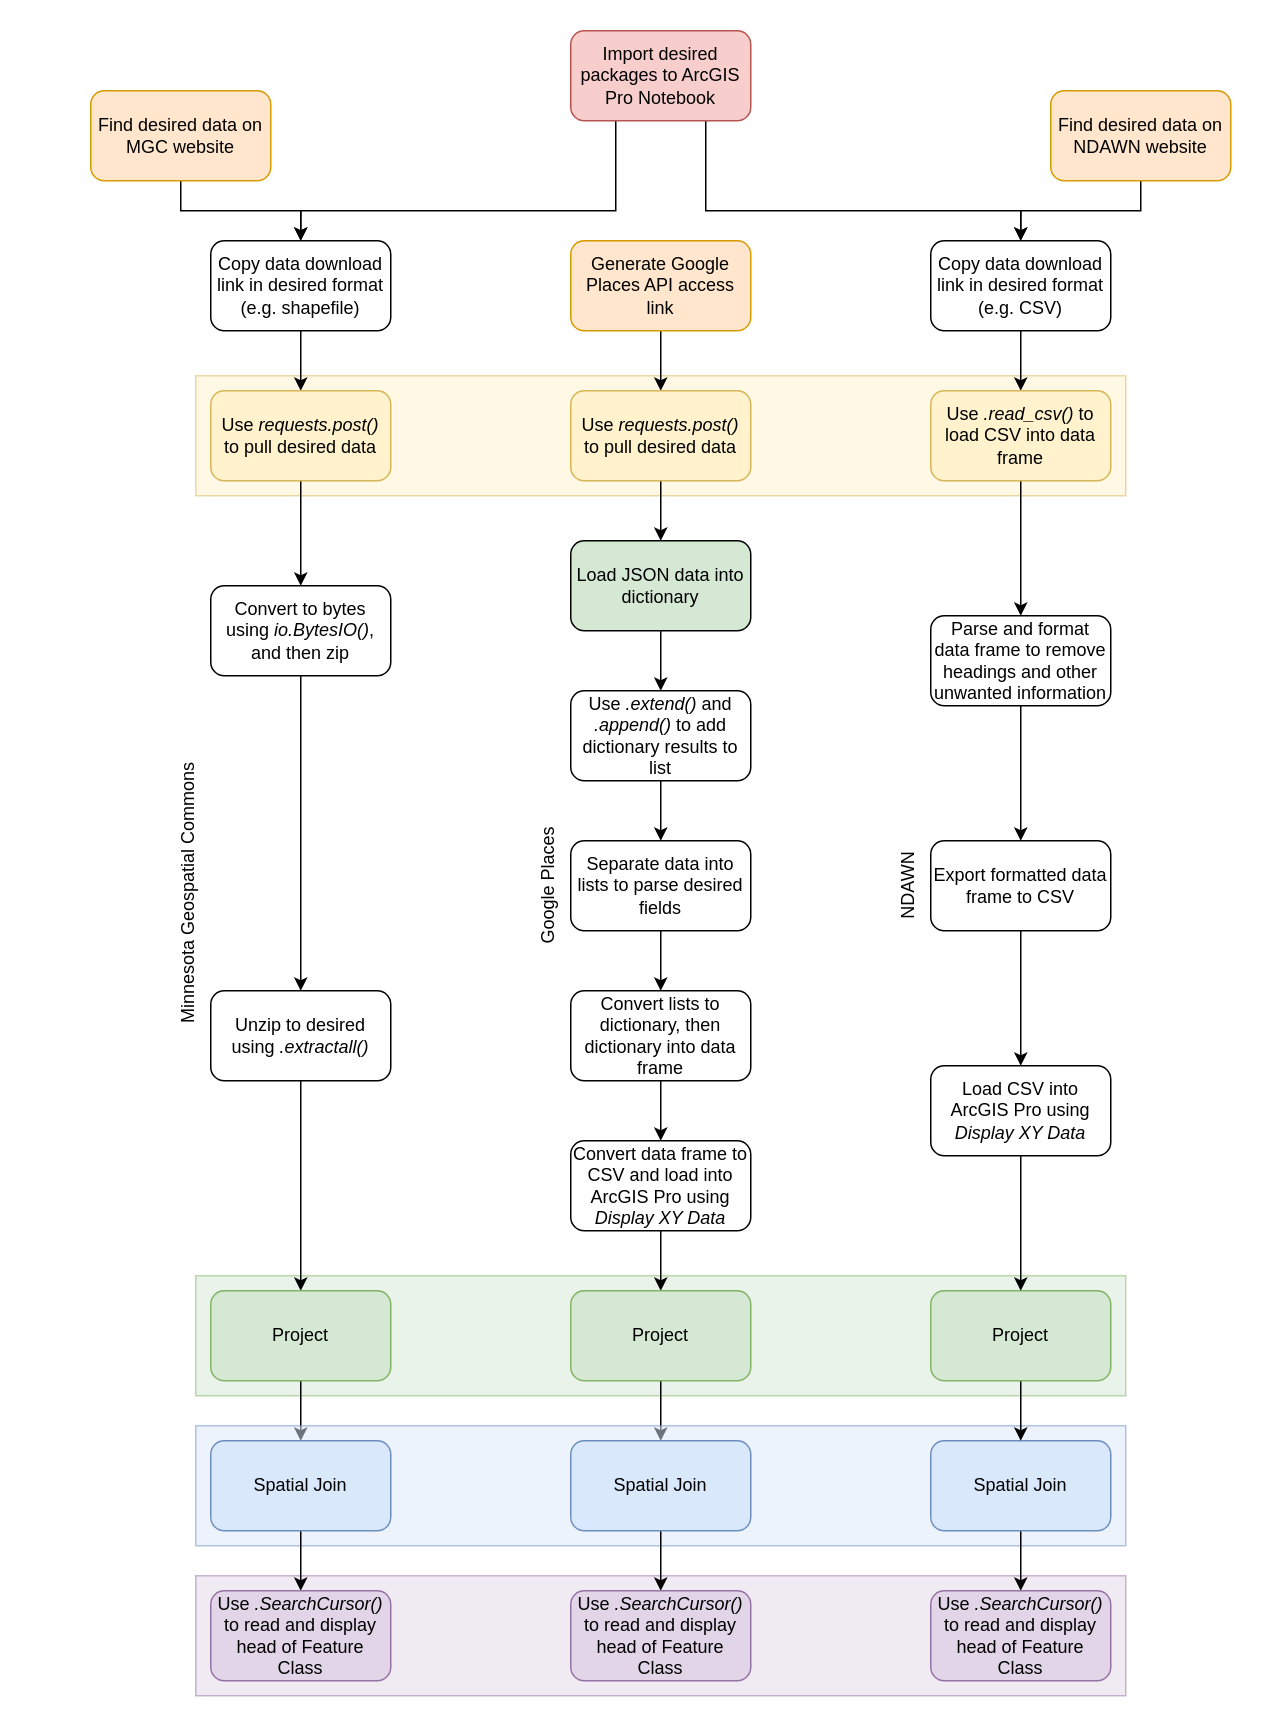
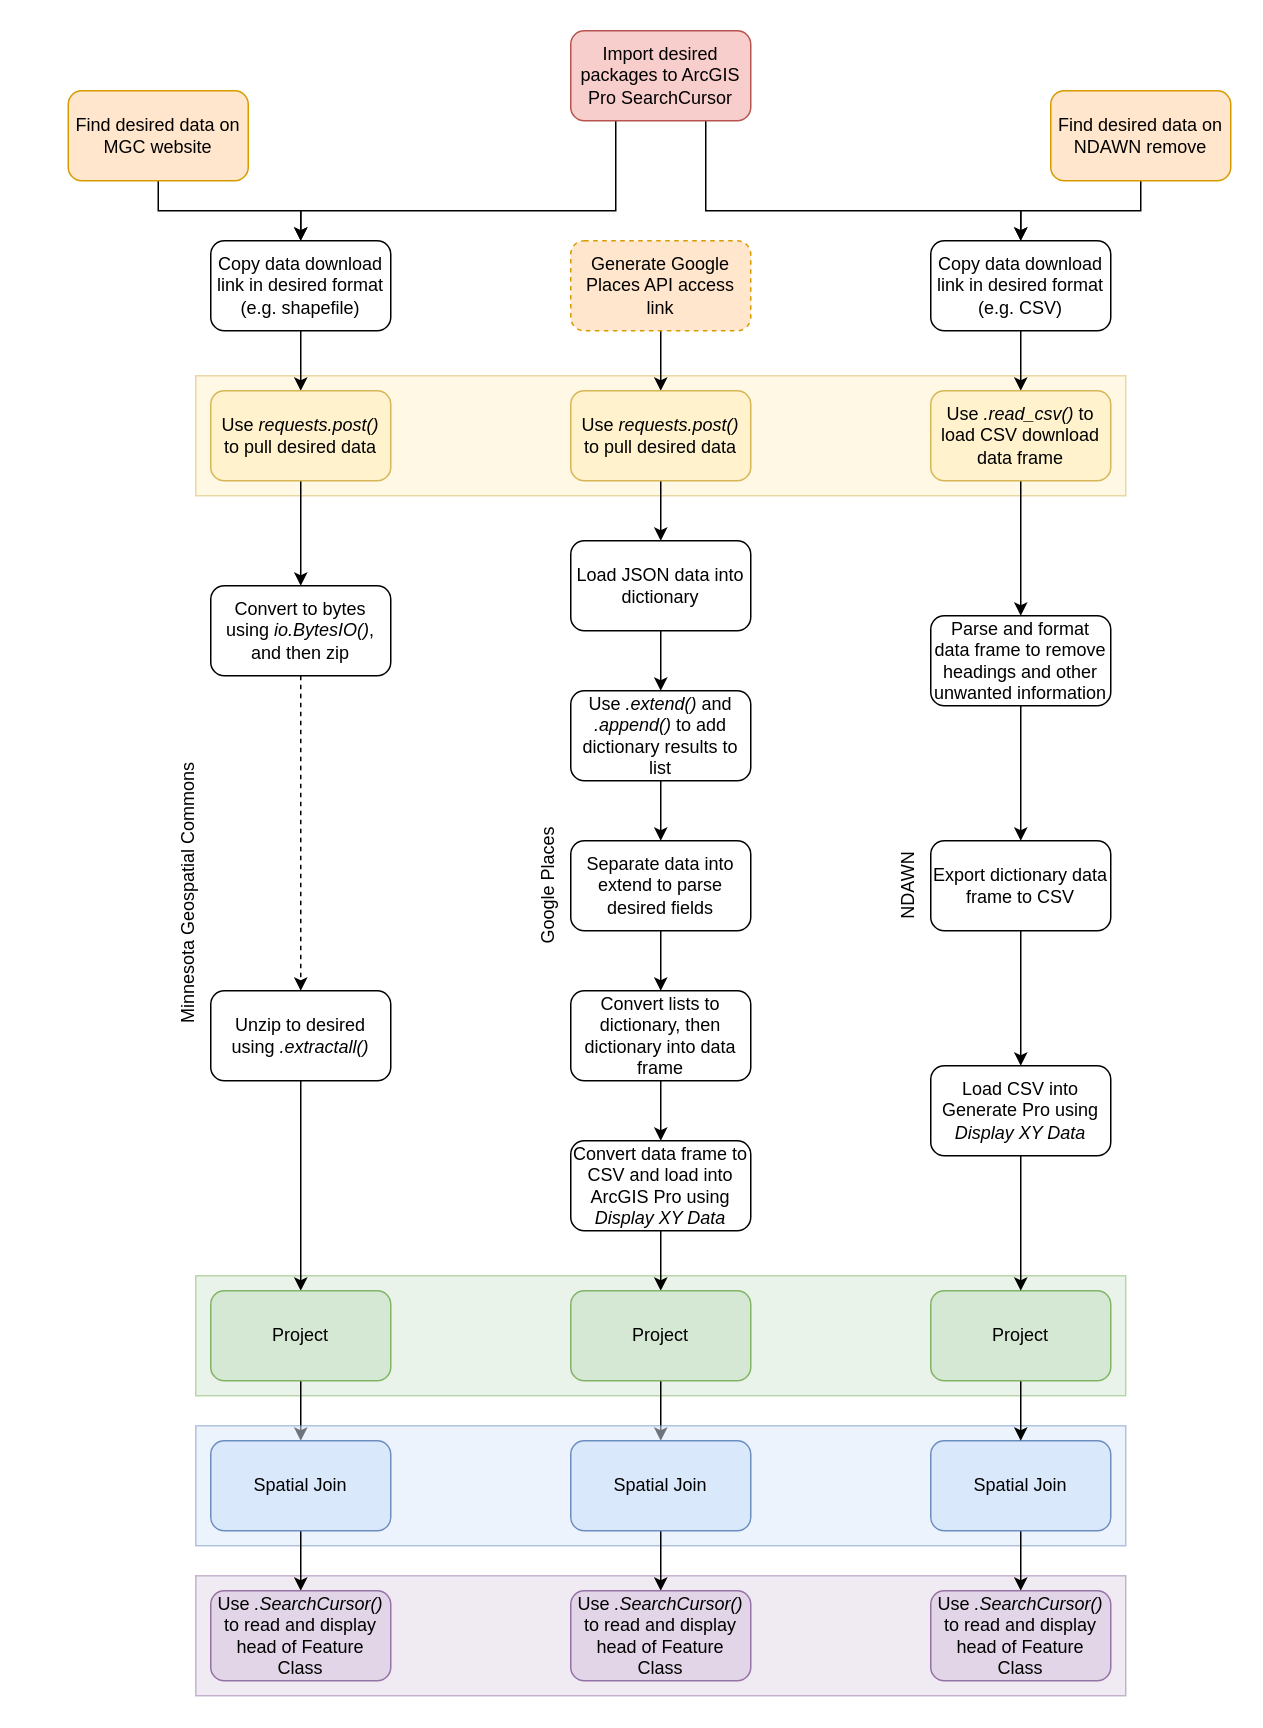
  <mxCell id="0" />
  <mxCell id="1" parent="0" />
  <mxCell id="2" value="" style="rounded=0;whiteSpace=wrap;html=1;align=center;fillColor=#e1d5e7;strokeColor=#9673a6;opacity=50;" vertex="1" parent="1"><mxGeometry x="130" y="1050" width="620" height="80" as="geometry" /></mxCell>
  <mxCell id="3" value="" style="rounded=0;whiteSpace=wrap;html=1;align=center;fillColor=#d5e8d4;strokeColor=#82b366;opacity=50;" vertex="1" parent="1"><mxGeometry x="130" y="850" width="620" height="80" as="geometry" /></mxCell>
  <mxCell id="4" value="" style="rounded=0;whiteSpace=wrap;html=1;align=center;fillColor=#fff2cc;strokeColor=#d6b656;opacity=50;" vertex="1" parent="1"><mxGeometry x="130" y="250" width="620" height="80" as="geometry" /></mxCell>
  <mxCell id="5" value="Minnesota Geospatial Commons" style="text;html=1;strokeColor=none;fillColor=none;align=center;verticalAlign=middle;whiteSpace=wrap;rounded=0;rotation=-90;" vertex="1" parent="1"><mxGeometry y="585" width="210" height="20" as="geometry" x="20" /></mxCell>
  <mxCell id="6" style="edgeStyle=orthogonalEdgeStyle;rounded=0;orthogonalLoop=1;jettySize=auto;html=1;entryX=0.5;entryY=0;entryDx=0;entryDy=0;" edge="1" parent="1" source="7" target="16"><mxGeometry relative="1" as="geometry" /></mxCell>
- <mxCell id="7" value="Find desired data on MGC website" style="rounded=1;whiteSpace=wrap;html=1;fillColor=#ffe6cc;strokeColor=#d79b00;" vertex="1" parent="1"><mxGeometry x="60" y="60" width="120" height="60" as="geometry" /></mxCell>
+ <mxCell id="7" value="Find desired data on MGC website" style="rounded=1;whiteSpace=wrap;html=1;fillColor=#ffe6cc;strokeColor=#d79b00;" vertex="1" parent="1"><mxGeometry x="45" y="60" width="120" height="60" as="geometry" /></mxCell>
  <mxCell id="8" value="" style="edgeStyle=orthogonalEdgeStyle;rounded=0;orthogonalLoop=1;jettySize=auto;html=1;" edge="1" parent="1" source="9" target="22"><mxGeometry relative="1" as="geometry" /></mxCell>
- <mxCell id="9" value="Generate Google Places API access link" style="rounded=1;whiteSpace=wrap;html=1;fillColor=#ffe6cc;strokeColor=#d79b00;" vertex="1" parent="1"><mxGeometry x="380" y="160" width="120" height="60" as="geometry" /></mxCell>
+ <mxCell id="9" value="Generate Google Places API access link" style="rounded=1;whiteSpace=wrap;html=1;fillColor=#ffe6cc;strokeColor=#d79b00;dashed=1;" vertex="1" parent="1"><mxGeometry x="380" y="160" width="120" height="60" as="geometry" /></mxCell>
  <mxCell id="10" style="edgeStyle=orthogonalEdgeStyle;rounded=0;orthogonalLoop=1;jettySize=auto;html=1;exitX=0.5;exitY=1;exitDx=0;exitDy=0;entryX=0.5;entryY=0;entryDx=0;entryDy=0;" edge="1" parent="1" source="11" target="18"><mxGeometry relative="1" as="geometry" /></mxCell>
- <mxCell id="11" value="Find desired data on NDAWN website" style="rounded=1;whiteSpace=wrap;html=1;fillColor=#ffe6cc;strokeColor=#d79b00;" vertex="1" parent="1"><mxGeometry x="700" y="60" width="120" height="60" as="geometry" /></mxCell>
+ <mxCell id="11" value="Find desired data on NDAWN remove" style="rounded=1;whiteSpace=wrap;html=1;fillColor=#ffe6cc;strokeColor=#d79b00;" vertex="1" parent="1"><mxGeometry x="700" y="60" width="120" height="60" as="geometry" /></mxCell>
  <mxCell id="12" style="edgeStyle=orthogonalEdgeStyle;rounded=0;orthogonalLoop=1;jettySize=auto;html=1;" edge="1" parent="1" source="14" target="16"><mxGeometry relative="1" as="geometry"><Array as="points"><mxPoint x="410" y="140" /><mxPoint x="200" y="140" /></Array></mxGeometry></mxCell>
  <mxCell id="13" style="edgeStyle=orthogonalEdgeStyle;rounded=0;orthogonalLoop=1;jettySize=auto;html=1;exitX=0.75;exitY=1;exitDx=0;exitDy=0;entryX=0.5;entryY=0;entryDx=0;entryDy=0;" edge="1" parent="1" source="14" target="18"><mxGeometry relative="1" as="geometry"><Array as="points"><mxPoint x="470" y="140" /><mxPoint x="680" y="140" /></Array></mxGeometry></mxCell>
- <mxCell id="14" value="Import desired packages to ArcGIS Pro Notebook" style="rounded=1;whiteSpace=wrap;html=1;fillColor=#f8cecc;strokeColor=#b85450;" vertex="1" parent="1"><mxGeometry x="380" y="20" width="120" height="60" as="geometry" /></mxCell>
+ <mxCell id="14" value="Import desired packages to ArcGIS Pro SearchCursor" style="rounded=1;whiteSpace=wrap;html=1;fillColor=#f8cecc;strokeColor=#b85450;" vertex="1" parent="1"><mxGeometry x="380" y="20" width="120" height="60" as="geometry" /></mxCell>
  <mxCell id="15" value="" style="edgeStyle=orthogonalEdgeStyle;rounded=0;orthogonalLoop=1;jettySize=auto;html=1;" edge="1" parent="1" source="16" target="20"><mxGeometry relative="1" as="geometry" /></mxCell>
  <mxCell id="16" value="Copy data download link in desired format (e.g. shapefile)" style="rounded=1;whiteSpace=wrap;html=1;" vertex="1" parent="1"><mxGeometry x="140" y="160" width="120" height="60" as="geometry" /></mxCell>
  <mxCell id="17" value="" style="edgeStyle=orthogonalEdgeStyle;rounded=0;orthogonalLoop=1;jettySize=auto;html=1;" edge="1" parent="1" source="18" target="24"><mxGeometry relative="1" as="geometry" /></mxCell>
  <mxCell id="18" value="Copy data download link in desired format&lt;br&gt;(e.g. CSV)" style="rounded=1;whiteSpace=wrap;html=1;" vertex="1" parent="1"><mxGeometry x="620" y="160" width="120" height="60" as="geometry" /></mxCell>
  <mxCell id="19" value="" style="edgeStyle=orthogonalEdgeStyle;rounded=0;orthogonalLoop=1;jettySize=auto;html=1;" edge="1" parent="1" source="20" target="26"><mxGeometry relative="1" as="geometry" /></mxCell>
  <mxCell id="20" value="Use &lt;i&gt;requests.post()&lt;/i&gt; to pull desired data" style="rounded=1;whiteSpace=wrap;html=1;fillColor=#fff2cc;strokeColor=#d6b656;" vertex="1" parent="1"><mxGeometry x="140" y="260" width="120" height="60" as="geometry" /></mxCell>
  <mxCell id="21" value="" style="edgeStyle=orthogonalEdgeStyle;rounded=0;orthogonalLoop=1;jettySize=auto;html=1;" edge="1" parent="1" source="22" target="30"><mxGeometry relative="1" as="geometry" /></mxCell>
  <mxCell id="22" value="Use &lt;i&gt;requests.post()&lt;/i&gt; to pull desired data" style="rounded=1;whiteSpace=wrap;html=1;fillColor=#fff2cc;strokeColor=#d6b656;" vertex="1" parent="1"><mxGeometry x="380" y="260" width="120" height="60" as="geometry" /></mxCell>
  <mxCell id="23" value="" style="edgeStyle=orthogonalEdgeStyle;rounded=0;orthogonalLoop=1;jettySize=auto;html=1;" edge="1" parent="1" source="24" target="55"><mxGeometry relative="1" as="geometry" /></mxCell>
- <mxCell id="24" value="Use &lt;i&gt;.read_csv()&lt;/i&gt; to load CSV into data frame" style="rounded=1;whiteSpace=wrap;html=1;fillColor=#fff2cc;strokeColor=#d6b656;" vertex="1" parent="1"><mxGeometry x="620" y="260" width="120" height="60" as="geometry" /></mxCell>
- <mxCell id="25" value="" style="edgeStyle=orthogonalEdgeStyle;rounded=0;orthogonalLoop=1;jettySize=auto;html=1;" edge="1" parent="1" source="26" target="28"><mxGeometry relative="1" as="geometry" /></mxCell>
+ <mxCell id="24" value="Use &lt;i&gt;.read_csv()&lt;/i&gt; to load CSV download data frame" style="rounded=1;whiteSpace=wrap;html=1;fillColor=#fff2cc;strokeColor=#d6b656;" vertex="1" parent="1"><mxGeometry x="620" y="260" width="120" height="60" as="geometry" /></mxCell>
+ <mxCell id="25" value="" style="edgeStyle=orthogonalEdgeStyle;rounded=0;orthogonalLoop=1;jettySize=auto;html=1;dashed=1;" edge="1" parent="1" source="26" target="28"><mxGeometry relative="1" as="geometry" /></mxCell>
  <mxCell id="26" value="Convert to bytes using &lt;i&gt;io.BytesIO()&lt;/i&gt;, and then zip" style="rounded=1;whiteSpace=wrap;html=1;" vertex="1" parent="1"><mxGeometry x="140" y="390" width="120" height="60" as="geometry" /></mxCell>
  <mxCell id="27" style="edgeStyle=orthogonalEdgeStyle;rounded=0;orthogonalLoop=1;jettySize=auto;html=1;exitX=0.5;exitY=1;exitDx=0;exitDy=0;" edge="1" parent="1" source="28" target="38"><mxGeometry relative="1" as="geometry" /></mxCell>
  <mxCell id="28" value="Unzip to desired using &lt;i&gt;.extractall()&lt;/i&gt;" style="rounded=1;whiteSpace=wrap;html=1;" vertex="1" parent="1"><mxGeometry x="140" y="660" width="120" height="60" as="geometry" /></mxCell>
  <mxCell id="29" value="" style="edgeStyle=orthogonalEdgeStyle;rounded=0;orthogonalLoop=1;jettySize=auto;html=1;" edge="1" parent="1" source="30" target="34"><mxGeometry relative="1" as="geometry" /></mxCell>
- <mxCell id="30" value="Load JSON data into dictionary" style="rounded=1;whiteSpace=wrap;html=1;fillColor=#d5e8d4;" vertex="1" parent="1"><mxGeometry x="380" y="360" width="120" height="60" as="geometry" /></mxCell>
+ <mxCell id="30" value="Load JSON data into dictionary" style="rounded=1;whiteSpace=wrap;html=1;" vertex="1" parent="1"><mxGeometry x="380" y="360" width="120" height="60" as="geometry" /></mxCell>
  <mxCell id="31" value="Google Places" style="text;html=1;strokeColor=none;fillColor=none;align=center;verticalAlign=middle;whiteSpace=wrap;rounded=0;rotation=-90;" vertex="1" parent="1"><mxGeometry x="260" y="580" width="210" height="20" as="geometry" /></mxCell>
  <mxCell id="32" value="NDAWN" style="text;html=1;strokeColor=none;fillColor=none;align=center;verticalAlign=middle;whiteSpace=wrap;rounded=0;rotation=-90;" vertex="1" parent="1"><mxGeometry x="500" y="580" width="210" height="20" as="geometry" /></mxCell>
  <mxCell id="33" value="" style="edgeStyle=orthogonalEdgeStyle;rounded=0;orthogonalLoop=1;jettySize=auto;html=1;" edge="1" parent="1" source="34" target="36"><mxGeometry relative="1" as="geometry" /></mxCell>
  <mxCell id="34" value="Use &lt;i&gt;.extend()&lt;/i&gt; and &lt;i&gt;.append()&lt;/i&gt; to add dictionary results to list" style="rounded=1;whiteSpace=wrap;html=1;" vertex="1" parent="1"><mxGeometry x="380" y="460" width="120" height="60" as="geometry" /></mxCell>
  <mxCell id="35" value="" style="edgeStyle=orthogonalEdgeStyle;rounded=0;orthogonalLoop=1;jettySize=auto;html=1;" edge="1" parent="1" source="36" target="40"><mxGeometry relative="1" as="geometry" /></mxCell>
- <mxCell id="36" value="Separate data into lists to parse desired fields" style="rounded=1;whiteSpace=wrap;html=1;" vertex="1" parent="1"><mxGeometry x="380" y="560" width="120" height="60" as="geometry" /></mxCell>
+ <mxCell id="36" value="Separate data into extend to parse desired fields" style="rounded=1;whiteSpace=wrap;html=1;" vertex="1" parent="1"><mxGeometry x="380" y="560" width="120" height="60" as="geometry" /></mxCell>
  <mxCell id="37" style="edgeStyle=orthogonalEdgeStyle;rounded=0;orthogonalLoop=1;jettySize=auto;html=1;exitX=0.5;exitY=1;exitDx=0;exitDy=0;entryX=0.5;entryY=0;entryDx=0;entryDy=0;" edge="1" parent="1" source="38" target="47"><mxGeometry relative="1" as="geometry" /></mxCell>
  <mxCell id="38" value="Project" style="rounded=1;whiteSpace=wrap;html=1;fillColor=#d5e8d4;strokeColor=#82b366;" vertex="1" parent="1"><mxGeometry x="140" y="860" width="120" height="60" as="geometry" /></mxCell>
  <mxCell id="39" value="" style="edgeStyle=orthogonalEdgeStyle;rounded=0;orthogonalLoop=1;jettySize=auto;html=1;" edge="1" parent="1" source="40" target="42"><mxGeometry relative="1" as="geometry" /></mxCell>
  <mxCell id="40" value="Convert lists to dictionary, then dictionary into data frame" style="rounded=1;whiteSpace=wrap;html=1;" vertex="1" parent="1"><mxGeometry x="380" y="660" width="120" height="60" as="geometry" /></mxCell>
  <mxCell id="41" value="" style="edgeStyle=orthogonalEdgeStyle;rounded=0;orthogonalLoop=1;jettySize=auto;html=1;" edge="1" parent="1" source="42" target="44"><mxGeometry relative="1" as="geometry" /></mxCell>
  <mxCell id="42" value="Convert data frame to CSV and load into ArcGIS Pro using &lt;i&gt;Display XY Data&lt;/i&gt;" style="rounded=1;whiteSpace=wrap;html=1;" vertex="1" parent="1"><mxGeometry x="380" y="760" width="120" height="60" as="geometry" /></mxCell>
  <mxCell id="43" style="edgeStyle=orthogonalEdgeStyle;rounded=0;orthogonalLoop=1;jettySize=auto;html=1;exitX=0.5;exitY=1;exitDx=0;exitDy=0;entryX=0.5;entryY=0;entryDx=0;entryDy=0;" edge="1" parent="1" source="44" target="49"><mxGeometry relative="1" as="geometry" /></mxCell>
  <mxCell id="44" value="Project" style="rounded=1;whiteSpace=wrap;html=1;fillColor=#d5e8d4;strokeColor=#82b366;" vertex="1" parent="1"><mxGeometry x="380" y="860" width="120" height="60" as="geometry" /></mxCell>
  <mxCell id="45" value="" style="rounded=0;whiteSpace=wrap;html=1;align=center;fillColor=#dae8fc;strokeColor=#6c8ebf;opacity=50;" vertex="1" parent="1"><mxGeometry x="130" y="950" width="620" height="80" as="geometry" /></mxCell>
  <mxCell id="46" value="" style="edgeStyle=orthogonalEdgeStyle;rounded=0;orthogonalLoop=1;jettySize=auto;html=1;" edge="1" parent="1" source="47" target="60"><mxGeometry relative="1" as="geometry" /></mxCell>
  <mxCell id="47" value="Spatial Join" style="rounded=1;whiteSpace=wrap;html=1;fillColor=#dae8fc;strokeColor=#6c8ebf;" vertex="1" parent="1"><mxGeometry x="140" y="960" width="120" height="60" as="geometry" /></mxCell>
  <mxCell id="48" value="" style="edgeStyle=orthogonalEdgeStyle;rounded=0;orthogonalLoop=1;jettySize=auto;html=1;" edge="1" parent="1" source="49"><mxGeometry relative="1" as="geometry"><mxPoint x="440" y="1060" as="targetPoint" /></mxGeometry></mxCell>
  <mxCell id="49" value="Spatial Join" style="rounded=1;whiteSpace=wrap;html=1;fillColor=#dae8fc;strokeColor=#6c8ebf;" vertex="1" parent="1"><mxGeometry x="380" y="960" width="120" height="60" as="geometry" /></mxCell>
  <mxCell id="50" value="" style="edgeStyle=orthogonalEdgeStyle;rounded=0;orthogonalLoop=1;jettySize=auto;html=1;" edge="1" parent="1" source="51"><mxGeometry relative="1" as="geometry"><mxPoint x="680" y="1060" as="targetPoint" /></mxGeometry></mxCell>
  <mxCell id="51" value="Spatial Join" style="rounded=1;whiteSpace=wrap;html=1;fillColor=#dae8fc;strokeColor=#6c8ebf;" vertex="1" parent="1"><mxGeometry x="620" y="960" width="120" height="60" as="geometry" /></mxCell>
  <mxCell id="52" value="" style="edgeStyle=orthogonalEdgeStyle;rounded=0;orthogonalLoop=1;jettySize=auto;html=1;" edge="1" parent="1" source="53" target="51"><mxGeometry relative="1" as="geometry" /></mxCell>
  <mxCell id="53" value="Project" style="rounded=1;whiteSpace=wrap;html=1;fillColor=#d5e8d4;strokeColor=#82b366;" vertex="1" parent="1"><mxGeometry x="620" y="860" width="120" height="60" as="geometry" /></mxCell>
  <mxCell id="54" value="" style="edgeStyle=orthogonalEdgeStyle;rounded=0;orthogonalLoop=1;jettySize=auto;html=1;" edge="1" parent="1" source="55" target="57"><mxGeometry relative="1" as="geometry" /></mxCell>
  <mxCell id="55" value="Parse and format data frame to remove headings and other unwanted information" style="rounded=1;whiteSpace=wrap;html=1;" vertex="1" parent="1"><mxGeometry x="620" y="410" width="120" height="60" as="geometry" /></mxCell>
  <mxCell id="56" value="" style="edgeStyle=orthogonalEdgeStyle;rounded=0;orthogonalLoop=1;jettySize=auto;html=1;" edge="1" parent="1" source="57" target="59"><mxGeometry relative="1" as="geometry" /></mxCell>
- <mxCell id="57" value="Export formatted data frame to CSV" style="rounded=1;whiteSpace=wrap;html=1;" vertex="1" parent="1"><mxGeometry x="620" y="560" width="120" height="60" as="geometry" /></mxCell>
+ <mxCell id="57" value="Export dictionary data frame to CSV" style="rounded=1;whiteSpace=wrap;html=1;" vertex="1" parent="1"><mxGeometry x="620" y="560" width="120" height="60" as="geometry" /></mxCell>
  <mxCell id="58" value="" style="edgeStyle=orthogonalEdgeStyle;rounded=0;orthogonalLoop=1;jettySize=auto;html=1;" edge="1" parent="1" source="59" target="53"><mxGeometry relative="1" as="geometry" /></mxCell>
- <mxCell id="59" value="Load CSV into ArcGIS Pro using &lt;i&gt;Display XY Data&lt;/i&gt;" style="rounded=1;whiteSpace=wrap;html=1;" vertex="1" parent="1"><mxGeometry x="620" y="710" width="120" height="60" as="geometry" /></mxCell>
+ <mxCell id="59" value="Load CSV into Generate Pro using &lt;i&gt;Display XY Data&lt;/i&gt;" style="rounded=1;whiteSpace=wrap;html=1;" vertex="1" parent="1"><mxGeometry x="620" y="710" width="120" height="60" as="geometry" /></mxCell>
  <mxCell id="60" value="Use &lt;i&gt;.SearchCursor()&lt;/i&gt; to read and display head of Feature Class" style="rounded=1;whiteSpace=wrap;html=1;fillColor=#e1d5e7;strokeColor=#9673a6;" vertex="1" parent="1"><mxGeometry x="140" y="1060" width="120" height="60" as="geometry" /></mxCell>
  <mxCell id="61" value="Use &lt;i&gt;.SearchCursor()&lt;/i&gt; to read and display head of Feature Class" style="rounded=1;whiteSpace=wrap;html=1;fillColor=#e1d5e7;strokeColor=#9673a6;" vertex="1" parent="1"><mxGeometry x="620" y="1060" width="120" height="60" as="geometry" /></mxCell>
  <mxCell id="62" value="Use &lt;i&gt;.SearchCursor()&lt;/i&gt; to read and display head of Feature Class" style="rounded=1;whiteSpace=wrap;html=1;fillColor=#e1d5e7;strokeColor=#9673a6;" vertex="1" parent="1"><mxGeometry x="380" y="1060" width="120" height="60" as="geometry" /></mxCell>
